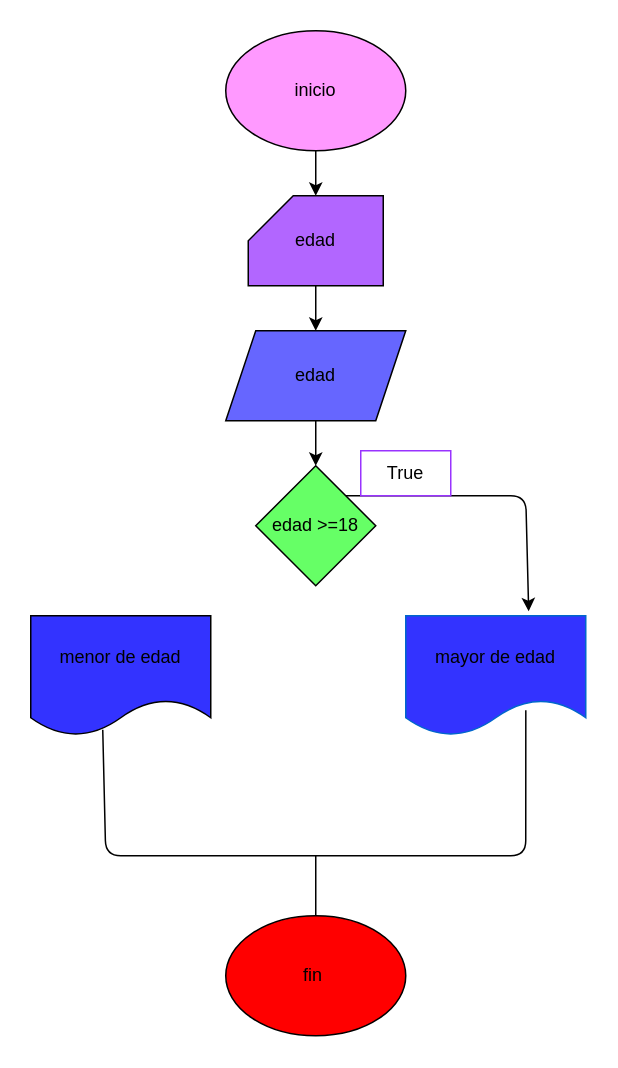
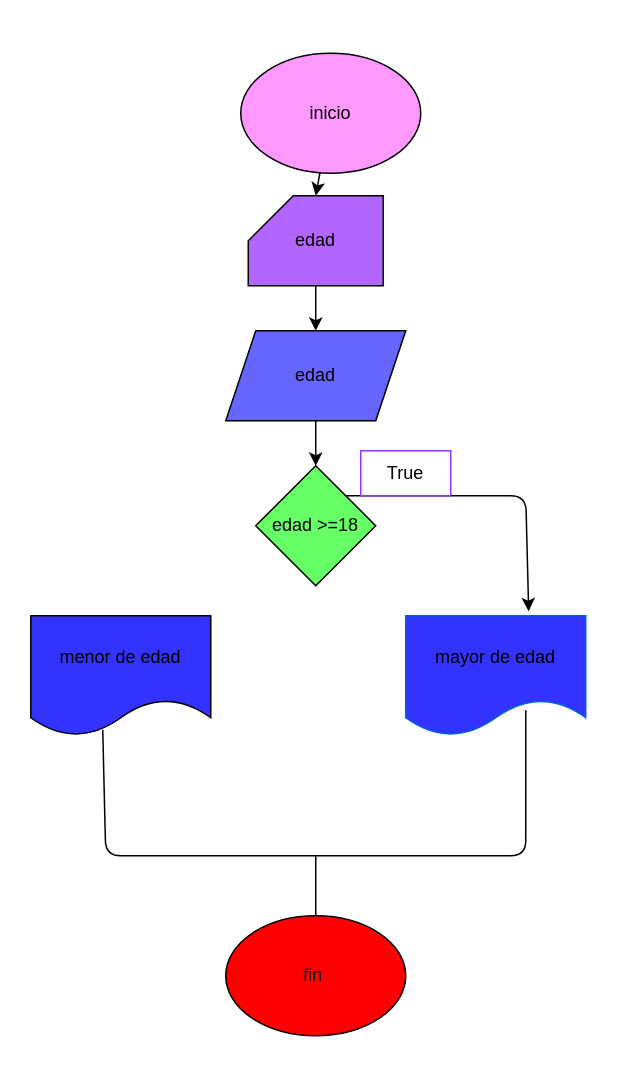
  <mxCell id="0" />
  <mxCell id="1" parent="0" />
  <mxCell id="2" style="edgeStyle=none;html=1;entryX=0.5;entryY=0;entryDx=0;entryDy=0;entryPerimeter=0;" edge="1" parent="1" source="3" target="5"><mxGeometry relative="1" as="geometry"><mxPoint x="210" y="120" as="targetPoint" /></mxGeometry></mxCell>
- <mxCell id="3" value="inicio" style="ellipse;whiteSpace=wrap;html=1;fillColor=#FF99FF;" vertex="1" parent="1"><mxGeometry x="150" y="20" width="120" height="80" as="geometry" /></mxCell>
+ <mxCell id="3" value="inicio" style="ellipse;whiteSpace=wrap;html=1;fillColor=#FF99FF;" vertex="1" parent="1"><mxGeometry x="160" y="35" width="120" height="80" as="geometry" /></mxCell>
  <mxCell id="4" style="edgeStyle=none;html=1;entryX=0.5;entryY=0;entryDx=0;entryDy=0;" edge="1" parent="1" source="5" target="7"><mxGeometry relative="1" as="geometry" /></mxCell>
  <mxCell id="5" value="edad" style="shape=card;whiteSpace=wrap;html=1;fillColor=#B266FF;" vertex="1" parent="1"><mxGeometry x="165" y="130" width="90" height="60" as="geometry" /></mxCell>
  <mxCell id="6" style="edgeStyle=none;html=1;entryX=0.5;entryY=0;entryDx=0;entryDy=0;" edge="1" parent="1" source="7" target="9"><mxGeometry relative="1" as="geometry" /></mxCell>
  <mxCell id="7" value="edad" style="shape=parallelogram;perimeter=parallelogramPerimeter;whiteSpace=wrap;html=1;fixedSize=1;fillColor=#6666FF;" vertex="1" parent="1"><mxGeometry x="150" y="220" width="120" height="60" as="geometry" /></mxCell>
  <mxCell id="8" style="edgeStyle=none;html=1;entryX=0.683;entryY=-0.037;entryDx=0;entryDy=0;entryPerimeter=0;" edge="1" parent="1" source="9" target="10"><mxGeometry relative="1" as="geometry"><Array as="points"><mxPoint x="230" y="330" /><mxPoint x="350" y="330" /></Array></mxGeometry></mxCell>
  <mxCell id="9" value="edad &amp;gt;=18" style="rhombus;whiteSpace=wrap;html=1;fillColor=#66FF66;" vertex="1" parent="1"><mxGeometry x="170" y="310" width="80" height="80" as="geometry" /></mxCell>
  <mxCell id="10" value="mayor de edad" style="shape=document;whiteSpace=wrap;html=1;boundedLbl=1;fillColor=#3333FF;strokeColor=#0066CC;" vertex="1" parent="1"><mxGeometry x="270" y="410" width="120" height="80" as="geometry" /></mxCell>
  <mxCell id="11" value="menor de edad" style="shape=document;whiteSpace=wrap;html=1;boundedLbl=1;fillColor=#3333FF;" vertex="1" parent="1"><mxGeometry x="20" y="410" width="120" height="80" as="geometry" /></mxCell>
  <mxCell id="12" value="" style="endArrow=none;html=1;exitX=0.4;exitY=0.95;exitDx=0;exitDy=0;exitPerimeter=0;entryX=0.667;entryY=0.788;entryDx=0;entryDy=0;entryPerimeter=0;" edge="1" parent="1" source="11" target="10"><mxGeometry width="50" height="50" relative="1" as="geometry"><mxPoint x="210" y="610" as="sourcePoint" /><mxPoint x="260" y="560" as="targetPoint" /><Array as="points"><mxPoint x="70" y="570" /><mxPoint x="350" y="570" /></Array></mxGeometry></mxCell>
  <mxCell id="13" value="" style="endArrow=none;html=1;" edge="1" parent="1"><mxGeometry width="50" height="50" relative="1" as="geometry"><mxPoint x="210" y="610" as="sourcePoint" /><mxPoint x="210" y="570" as="targetPoint" /></mxGeometry></mxCell>
  <mxCell id="14" value="fin&amp;nbsp;" style="ellipse;whiteSpace=wrap;html=1;fillColor=#FF0000;" vertex="1" parent="1"><mxGeometry x="150" y="610" width="120" height="80" as="geometry" /></mxCell>
  <mxCell id="15" value="True" style="text;html=1;strokeColor=#9933FF;fillColor=none;align=center;verticalAlign=middle;whiteSpace=wrap;rounded=0;" vertex="1" parent="1"><mxGeometry x="240" y="300" width="60" height="30" as="geometry" /></mxCell>
